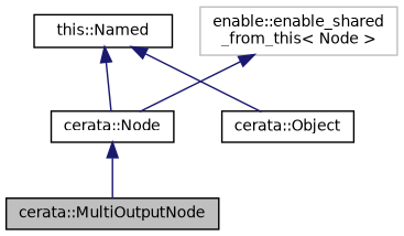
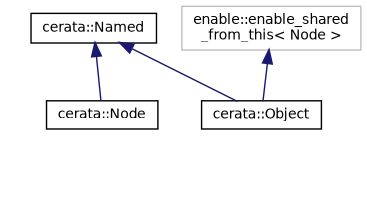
  digraph {
    node [color=black fillcolor=white fontname=Helvetica fontsize=10 shape=record style=filled]
    edge [color=midnightblue dir=back fontname=Helvetica fontsize=10 labelfontname=Helvetica labelfontsize=10 style=solid]
-   n1 [fillcolor=grey75 fontcolor=black height=0.2 label="cerata::MultiOutputNode" width=0.4]
    n2 [height=0.2 label="cerata::Node" width=0.4]
    n3 [height=0.2 label="cerata::Object" width=0.4]
-   n4 [height=0.2 label="this::Named" width=0.4]
+   n4 [height=0.2 label="cerata::Named" width=0.4]
    n5 [color=grey75 height=0.2 label="enable::enable_shared\l_from_this\< Node \>" width=0.4]
-   n2 -> n1
    n4 -> n2
    n4 -> n3
-   n5 -> n2
+   n5 -> n3
  }
